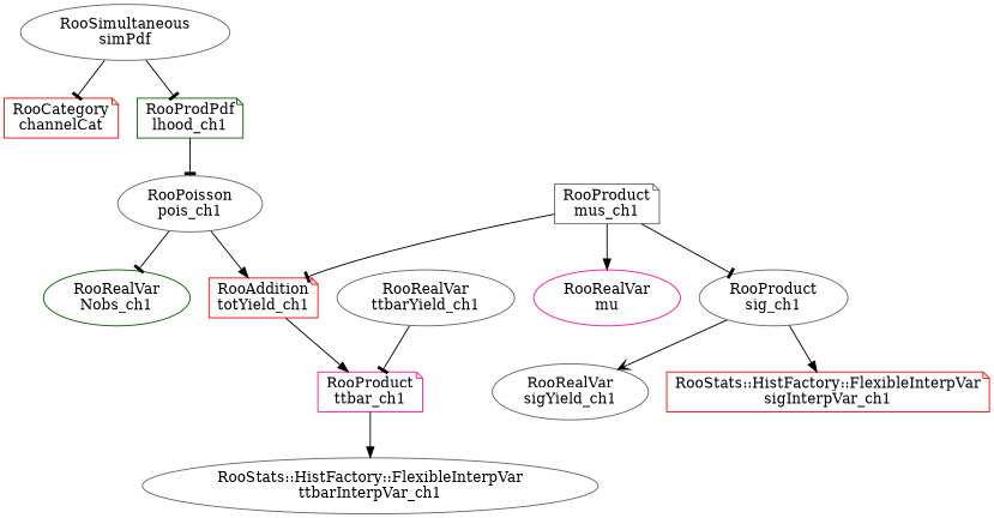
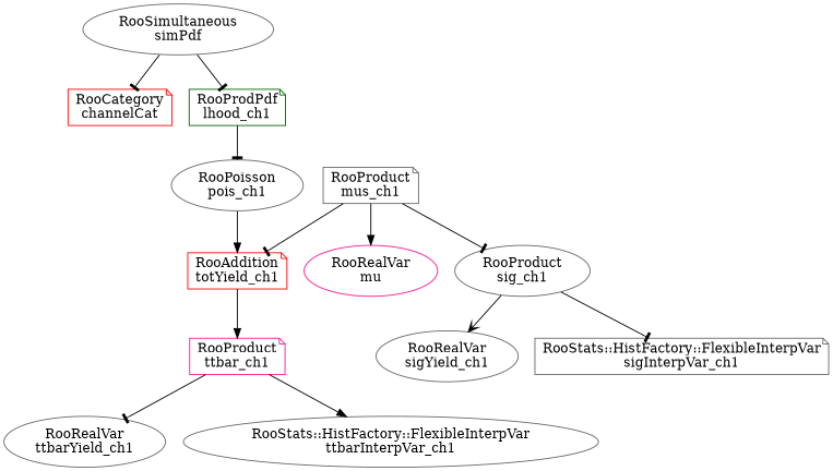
  digraph {
    node [color=gray40 shape=ellipse]
    edge [arrowhead=tee]
    n1 [label="RooSimultaneous\nsimPdf"]
    n2 [color=red label="RooCategory\nchannelCat" shape=note]
    n3 [color=darkgreen label="RooProdPdf\nlhood_ch1" shape=note]
    n4 [label="RooPoisson\npois_ch1"]
-   n5 [color=darkgreen label="RooRealVar\nNobs_ch1"]
    n6 [color=red label="RooAddition\ntotYield_ch1" shape=note]
    n7 [color=deeppink label="RooProduct\nttbar_ch1" shape=note]
    n8 [label="RooProduct\nmus_ch1" shape=note]
    n9 [color=deeppink label="RooRealVar\nmu"]
    n10 [label="RooProduct\nsig_ch1"]
    n11 [label="RooRealVar\nttbarYield_ch1"]
    n12 [label="RooStats::HistFactory::FlexibleInterpVar\nttbarInterpVar_ch1"]
    n13 [label="RooRealVar\nsigYield_ch1"]
-   n14 [color=red label="RooStats::HistFactory::FlexibleInterpVar\nsigInterpVar_ch1" shape=note]
+   n14 [label="RooStats::HistFactory::FlexibleInterpVar\nsigInterpVar_ch1" shape=note]
    n1 -> n2
    n1 -> n3
    n3 -> n4
-   n4 -> n5
    n4 -> n6 [arrowhead=normal]
    n6 -> n7 [arrowhead=normal]
-   n11 -> n7
+   n7 -> n11
    n7 -> n12 [arrowhead=normal]
    n8 -> n6
    n8 -> n9 [arrowhead=normal]
    n8 -> n10
    n10 -> n13 [arrowhead=vee]
-   n10 -> n14 [arrowhead=normal]
+   n10 -> n14
  }
